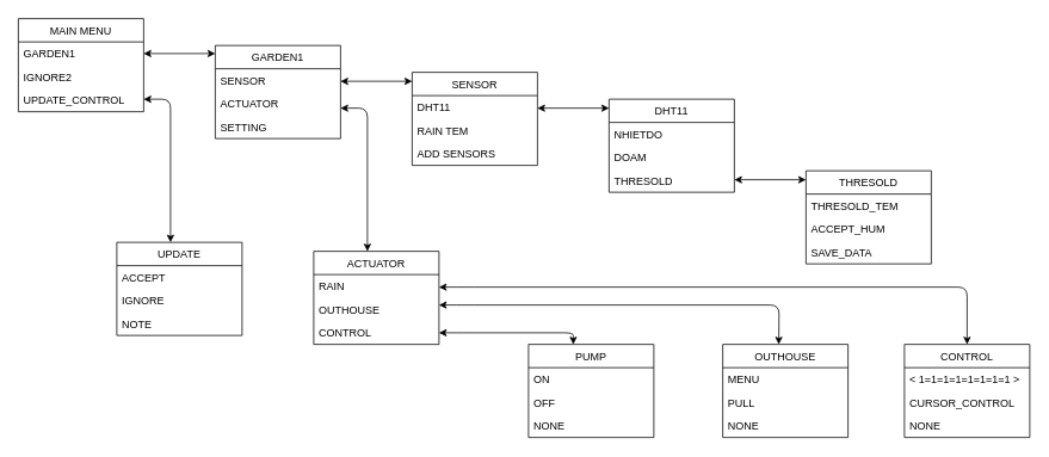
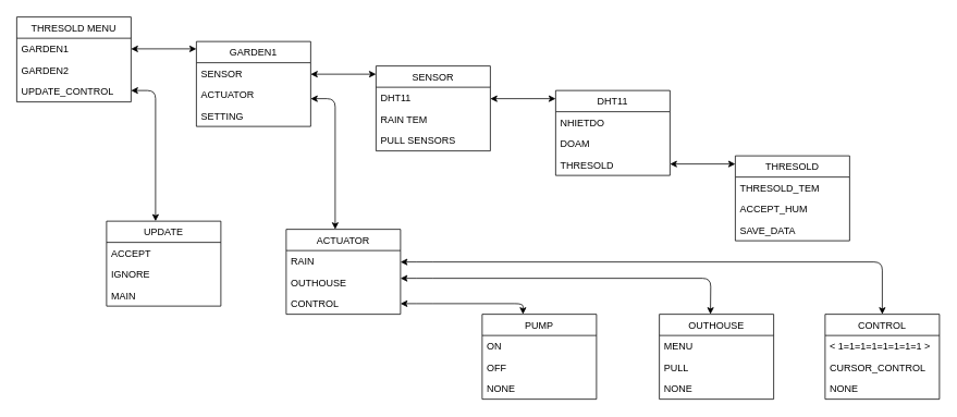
  <mxCell id="0" />
  <mxCell id="1" parent="0" />
- <mxCell id="2" value="MAIN MENU" style="swimlane;fontStyle=0;childLayout=stackLayout;horizontal=1;startSize=26;fillColor=none;horizontalStack=0;resizeParent=1;resizeParentMax=0;resizeLast=0;collapsible=1;marginBottom=0;" vertex="1" parent="1"><mxGeometry x="20" y="20" width="140" height="104" as="geometry" /></mxCell>
+ <mxCell id="2" value="THRESOLD MENU" style="swimlane;fontStyle=0;childLayout=stackLayout;horizontal=1;startSize=26;fillColor=none;horizontalStack=0;resizeParent=1;resizeParentMax=0;resizeLast=0;collapsible=1;marginBottom=0;" vertex="1" parent="1"><mxGeometry x="20" y="20" width="140" height="104" as="geometry" /></mxCell>
  <mxCell id="3" value="GARDEN1" style="text;strokeColor=none;fillColor=none;align=left;verticalAlign=top;spacingLeft=4;spacingRight=4;overflow=hidden;rotatable=0;points=[[0,0.5],[1,0.5]];portConstraint=eastwest;" vertex="1" parent="2"><mxGeometry y="26" width="140" height="26" as="geometry" /></mxCell>
- <mxCell id="4" value="IGNORE2" style="text;strokeColor=none;fillColor=none;align=left;verticalAlign=top;spacingLeft=4;spacingRight=4;overflow=hidden;rotatable=0;points=[[0,0.5],[1,0.5]];portConstraint=eastwest;" vertex="1" parent="2"><mxGeometry y="52" width="140" height="26" as="geometry" /></mxCell>
+ <mxCell id="4" value="GARDEN2" style="text;strokeColor=none;fillColor=none;align=left;verticalAlign=top;spacingLeft=4;spacingRight=4;overflow=hidden;rotatable=0;points=[[0,0.5],[1,0.5]];portConstraint=eastwest;" vertex="1" parent="2"><mxGeometry y="52" width="140" height="26" as="geometry" /></mxCell>
  <mxCell id="5" value="UPDATE_CONTROL" style="text;strokeColor=none;fillColor=none;align=left;verticalAlign=top;spacingLeft=4;spacingRight=4;overflow=hidden;rotatable=0;points=[[0,0.5],[1,0.5]];portConstraint=eastwest;" vertex="1" parent="2"><mxGeometry y="78" width="140" height="26" as="geometry" /></mxCell>
  <mxCell id="6" value="GARDEN1" style="swimlane;fontStyle=0;childLayout=stackLayout;horizontal=1;startSize=26;fillColor=none;horizontalStack=0;resizeParent=1;resizeParentMax=0;resizeLast=0;collapsible=1;marginBottom=0;" vertex="1" parent="1"><mxGeometry x="240" y="50" width="140" height="104" as="geometry" /></mxCell>
  <mxCell id="7" value="SENSOR" style="text;strokeColor=none;fillColor=none;align=left;verticalAlign=top;spacingLeft=4;spacingRight=4;overflow=hidden;rotatable=0;points=[[0,0.5],[1,0.5]];portConstraint=eastwest;" vertex="1" parent="6"><mxGeometry y="26" width="140" height="26" as="geometry" /></mxCell>
  <mxCell id="8" value="ACTUATOR" style="text;strokeColor=none;fillColor=none;align=left;verticalAlign=top;spacingLeft=4;spacingRight=4;overflow=hidden;rotatable=0;points=[[0,0.5],[1,0.5]];portConstraint=eastwest;" vertex="1" parent="6"><mxGeometry y="52" width="140" height="26" as="geometry" /></mxCell>
  <mxCell id="9" value="SETTING" style="text;strokeColor=none;fillColor=none;align=left;verticalAlign=top;spacingLeft=4;spacingRight=4;overflow=hidden;rotatable=0;points=[[0,0.5],[1,0.5]];portConstraint=eastwest;" vertex="1" parent="6"><mxGeometry y="78" width="140" height="26" as="geometry" /></mxCell>
  <mxCell id="10" value="SENSOR" style="swimlane;fontStyle=0;childLayout=stackLayout;horizontal=1;startSize=26;fillColor=none;horizontalStack=0;resizeParent=1;resizeParentMax=0;resizeLast=0;collapsible=1;marginBottom=0;" vertex="1" parent="1"><mxGeometry x="460" y="80" width="140" height="104" as="geometry" /></mxCell>
  <mxCell id="11" value="DHT11" style="text;strokeColor=none;fillColor=none;align=left;verticalAlign=top;spacingLeft=4;spacingRight=4;overflow=hidden;rotatable=0;points=[[0,0.5],[1,0.5]];portConstraint=eastwest;" vertex="1" parent="10"><mxGeometry y="26" width="140" height="26" as="geometry" /></mxCell>
  <mxCell id="12" value="RAIN TEM" style="text;strokeColor=none;fillColor=none;align=left;verticalAlign=top;spacingLeft=4;spacingRight=4;overflow=hidden;rotatable=0;points=[[0,0.5],[1,0.5]];portConstraint=eastwest;" vertex="1" parent="10"><mxGeometry y="52" width="140" height="26" as="geometry" /></mxCell>
- <mxCell id="13" value="ADD SENSORS" style="text;strokeColor=none;fillColor=none;align=left;verticalAlign=top;spacingLeft=4;spacingRight=4;overflow=hidden;rotatable=0;points=[[0,0.5],[1,0.5]];portConstraint=eastwest;" vertex="1" parent="10"><mxGeometry y="78" width="140" height="26" as="geometry" /></mxCell>
+ <mxCell id="13" value="PULL SENSORS" style="text;strokeColor=none;fillColor=none;align=left;verticalAlign=top;spacingLeft=4;spacingRight=4;overflow=hidden;rotatable=0;points=[[0,0.5],[1,0.5]];portConstraint=eastwest;" vertex="1" parent="10"><mxGeometry y="78" width="140" height="26" as="geometry" /></mxCell>
  <mxCell id="14" value="DHT11" style="swimlane;fontStyle=0;childLayout=stackLayout;horizontal=1;startSize=26;fillColor=none;horizontalStack=0;resizeParent=1;resizeParentMax=0;resizeLast=0;collapsible=1;marginBottom=0;" vertex="1" parent="1"><mxGeometry x="680" y="110" width="140" height="104" as="geometry" /></mxCell>
  <mxCell id="15" value="NHIETDO" style="text;strokeColor=none;fillColor=none;align=left;verticalAlign=top;spacingLeft=4;spacingRight=4;overflow=hidden;rotatable=0;points=[[0,0.5],[1,0.5]];portConstraint=eastwest;" vertex="1" parent="14"><mxGeometry y="26" width="140" height="26" as="geometry" /></mxCell>
  <mxCell id="16" value="DOAM" style="text;strokeColor=none;fillColor=none;align=left;verticalAlign=top;spacingLeft=4;spacingRight=4;overflow=hidden;rotatable=0;points=[[0,0.5],[1,0.5]];portConstraint=eastwest;" vertex="1" parent="14"><mxGeometry y="52" width="140" height="26" as="geometry" /></mxCell>
  <mxCell id="17" value="THRESOLD" style="text;strokeColor=none;fillColor=none;align=left;verticalAlign=top;spacingLeft=4;spacingRight=4;overflow=hidden;rotatable=0;points=[[0,0.5],[1,0.5]];portConstraint=eastwest;" vertex="1" parent="14"><mxGeometry y="78" width="140" height="26" as="geometry" /></mxCell>
  <mxCell id="18" value="THRESOLD" style="swimlane;fontStyle=0;childLayout=stackLayout;horizontal=1;startSize=26;fillColor=none;horizontalStack=0;resizeParent=1;resizeParentMax=0;resizeLast=0;collapsible=1;marginBottom=0;" vertex="1" parent="1"><mxGeometry x="900" y="190" width="140" height="104" as="geometry" /></mxCell>
  <mxCell id="19" value="THRESOLD_TEM" style="text;strokeColor=none;fillColor=none;align=left;verticalAlign=top;spacingLeft=4;spacingRight=4;overflow=hidden;rotatable=0;points=[[0,0.5],[1,0.5]];portConstraint=eastwest;" vertex="1" parent="18"><mxGeometry y="26" width="140" height="26" as="geometry" /></mxCell>
  <mxCell id="20" value="ACCEPT_HUM" style="text;strokeColor=none;fillColor=none;align=left;verticalAlign=top;spacingLeft=4;spacingRight=4;overflow=hidden;rotatable=0;points=[[0,0.5],[1,0.5]];portConstraint=eastwest;" vertex="1" parent="18"><mxGeometry y="52" width="140" height="26" as="geometry" /></mxCell>
  <mxCell id="21" value="SAVE_DATA" style="text;strokeColor=none;fillColor=none;align=left;verticalAlign=top;spacingLeft=4;spacingRight=4;overflow=hidden;rotatable=0;points=[[0,0.5],[1,0.5]];portConstraint=eastwest;" vertex="1" parent="18"><mxGeometry y="78" width="140" height="26" as="geometry" /></mxCell>
  <mxCell id="22" value="" style="endArrow=classic;startArrow=classic;html=1;entryX=1;entryY=0.5;entryDx=0;entryDy=0;" edge="1" parent="1" target="3"><mxGeometry width="50" height="50" relative="1" as="geometry"><mxPoint x="240" y="59" as="sourcePoint" /><mxPoint x="450" y="220" as="targetPoint" /></mxGeometry></mxCell>
  <mxCell id="23" value="" style="endArrow=classic;startArrow=classic;html=1;entryX=1;entryY=0.5;entryDx=0;entryDy=0;" edge="1" parent="1"><mxGeometry width="50" height="50" relative="1" as="geometry"><mxPoint x="460" y="90" as="sourcePoint" /><mxPoint x="380" y="90" as="targetPoint" /></mxGeometry></mxCell>
  <mxCell id="24" value="" style="endArrow=classic;startArrow=classic;html=1;entryX=1;entryY=0.5;entryDx=0;entryDy=0;" edge="1" parent="1"><mxGeometry width="50" height="50" relative="1" as="geometry"><mxPoint x="680" y="120" as="sourcePoint" /><mxPoint x="600" y="120" as="targetPoint" /></mxGeometry></mxCell>
  <mxCell id="25" value="" style="endArrow=classic;startArrow=classic;html=1;entryX=1;entryY=0.5;entryDx=0;entryDy=0;" edge="1" parent="1"><mxGeometry width="50" height="50" relative="1" as="geometry"><mxPoint x="900" y="200" as="sourcePoint" /><mxPoint x="820" y="200" as="targetPoint" /></mxGeometry></mxCell>
  <mxCell id="26" value="" style="endArrow=classic;startArrow=classic;html=1;entryX=1;entryY=0.5;entryDx=0;entryDy=0;" edge="1" parent="1"><mxGeometry width="50" height="50" relative="1" as="geometry"><mxPoint x="410" y="280" as="sourcePoint" /><mxPoint x="380" y="120" as="targetPoint" /><Array as="points"><mxPoint x="410" y="120" /></Array></mxGeometry></mxCell>
  <mxCell id="27" value="ACTUATOR" style="swimlane;fontStyle=0;childLayout=stackLayout;horizontal=1;startSize=26;fillColor=none;horizontalStack=0;resizeParent=1;resizeParentMax=0;resizeLast=0;collapsible=1;marginBottom=0;" vertex="1" parent="1"><mxGeometry x="350" y="280" width="140" height="104" as="geometry" /></mxCell>
  <mxCell id="28" value="RAIN" style="text;strokeColor=none;fillColor=none;align=left;verticalAlign=top;spacingLeft=4;spacingRight=4;overflow=hidden;rotatable=0;points=[[0,0.5],[1,0.5]];portConstraint=eastwest;" vertex="1" parent="27"><mxGeometry y="26" width="140" height="26" as="geometry" /></mxCell>
  <mxCell id="29" value="OUTHOUSE" style="text;strokeColor=none;fillColor=none;align=left;verticalAlign=top;spacingLeft=4;spacingRight=4;overflow=hidden;rotatable=0;points=[[0,0.5],[1,0.5]];portConstraint=eastwest;" vertex="1" parent="27"><mxGeometry y="52" width="140" height="26" as="geometry" /></mxCell>
  <mxCell id="30" value="CONTROL" style="text;strokeColor=none;fillColor=none;align=left;verticalAlign=top;spacingLeft=4;spacingRight=4;overflow=hidden;rotatable=0;points=[[0,0.5],[1,0.5]];portConstraint=eastwest;" vertex="1" parent="27"><mxGeometry y="78" width="140" height="26" as="geometry" /></mxCell>
  <mxCell id="31" value="PUMP" style="swimlane;fontStyle=0;childLayout=stackLayout;horizontal=1;startSize=26;fillColor=none;horizontalStack=0;resizeParent=1;resizeParentMax=0;resizeLast=0;collapsible=1;marginBottom=0;" vertex="1" parent="1"><mxGeometry x="590" y="384" width="140" height="104" as="geometry" /></mxCell>
  <mxCell id="32" value="ON" style="text;strokeColor=none;fillColor=none;align=left;verticalAlign=top;spacingLeft=4;spacingRight=4;overflow=hidden;rotatable=0;points=[[0,0.5],[1,0.5]];portConstraint=eastwest;" vertex="1" parent="31"><mxGeometry y="26" width="140" height="26" as="geometry" /></mxCell>
  <mxCell id="33" value="OFF" style="text;strokeColor=none;fillColor=none;align=left;verticalAlign=top;spacingLeft=4;spacingRight=4;overflow=hidden;rotatable=0;points=[[0,0.5],[1,0.5]];portConstraint=eastwest;" vertex="1" parent="31"><mxGeometry y="52" width="140" height="26" as="geometry" /></mxCell>
  <mxCell id="34" value="NONE" style="text;strokeColor=none;fillColor=none;align=left;verticalAlign=top;spacingLeft=4;spacingRight=4;overflow=hidden;rotatable=0;points=[[0,0.5],[1,0.5]];portConstraint=eastwest;" vertex="1" parent="31"><mxGeometry y="78" width="140" height="26" as="geometry" /></mxCell>
  <mxCell id="35" value="CONTROL" style="swimlane;fontStyle=0;childLayout=stackLayout;horizontal=1;startSize=26;fillColor=none;horizontalStack=0;resizeParent=1;resizeParentMax=0;resizeLast=0;collapsible=1;marginBottom=0;" vertex="1" parent="1"><mxGeometry x="1010" y="384" width="140" height="104" as="geometry" /></mxCell>
  <mxCell id="36" value="&lt; 1=1=1=1=1=1=1=1 &gt;" style="text;strokeColor=none;fillColor=none;align=left;verticalAlign=top;spacingLeft=4;spacingRight=4;overflow=hidden;rotatable=0;points=[[0,0.5],[1,0.5]];portConstraint=eastwest;" vertex="1" parent="35"><mxGeometry y="26" width="140" height="26" as="geometry" /></mxCell>
  <mxCell id="37" value="CURSOR_CONTROL" style="text;strokeColor=none;fillColor=none;align=left;verticalAlign=top;spacingLeft=4;spacingRight=4;overflow=hidden;rotatable=0;points=[[0,0.5],[1,0.5]];portConstraint=eastwest;" vertex="1" parent="35"><mxGeometry y="52" width="140" height="26" as="geometry" /></mxCell>
  <mxCell id="38" value="NONE" style="text;strokeColor=none;fillColor=none;align=left;verticalAlign=top;spacingLeft=4;spacingRight=4;overflow=hidden;rotatable=0;points=[[0,0.5],[1,0.5]];portConstraint=eastwest;" vertex="1" parent="35"><mxGeometry y="78" width="140" height="26" as="geometry" /></mxCell>
  <mxCell id="39" value="OUTHOUSE" style="swimlane;fontStyle=0;childLayout=stackLayout;horizontal=1;startSize=26;fillColor=none;horizontalStack=0;resizeParent=1;resizeParentMax=0;resizeLast=0;collapsible=1;marginBottom=0;" vertex="1" parent="1"><mxGeometry x="807" y="384" width="140" height="104" as="geometry" /></mxCell>
  <mxCell id="40" value="MENU" style="text;strokeColor=none;fillColor=none;align=left;verticalAlign=top;spacingLeft=4;spacingRight=4;overflow=hidden;rotatable=0;points=[[0,0.5],[1,0.5]];portConstraint=eastwest;" vertex="1" parent="39"><mxGeometry y="26" width="140" height="26" as="geometry" /></mxCell>
  <mxCell id="41" value="PULL" style="text;strokeColor=none;fillColor=none;align=left;verticalAlign=top;spacingLeft=4;spacingRight=4;overflow=hidden;rotatable=0;points=[[0,0.5],[1,0.5]];portConstraint=eastwest;" vertex="1" parent="39"><mxGeometry y="52" width="140" height="26" as="geometry" /></mxCell>
  <mxCell id="42" value="NONE" style="text;strokeColor=none;fillColor=none;align=left;verticalAlign=top;spacingLeft=4;spacingRight=4;overflow=hidden;rotatable=0;points=[[0,0.5],[1,0.5]];portConstraint=eastwest;" vertex="1" parent="39"><mxGeometry y="78" width="140" height="26" as="geometry" /></mxCell>
  <mxCell id="43" value="" style="endArrow=classic;startArrow=classic;html=1;entryX=1;entryY=0.5;entryDx=0;entryDy=0;" edge="1" parent="1"><mxGeometry width="50" height="50" relative="1" as="geometry"><mxPoint x="640" y="384" as="sourcePoint" /><mxPoint x="490" y="371" as="targetPoint" /><Array as="points"><mxPoint x="640" y="371" /><mxPoint x="520" y="371" /></Array></mxGeometry></mxCell>
  <mxCell id="44" value="" style="endArrow=classic;startArrow=classic;html=1;entryX=1;entryY=0.5;entryDx=0;entryDy=0;exitX=0.447;exitY=0;exitDx=0;exitDy=0;exitPerimeter=0;" edge="1" parent="1" source="39"><mxGeometry width="50" height="50" relative="1" as="geometry"><mxPoint x="640" y="353" as="sourcePoint" /><mxPoint x="490" y="340" as="targetPoint" /><Array as="points"><mxPoint x="870" y="340" /><mxPoint x="520" y="340" /></Array></mxGeometry></mxCell>
  <mxCell id="45" value="" style="endArrow=classic;startArrow=classic;html=1;entryX=1;entryY=0.5;entryDx=0;entryDy=0;exitX=0.5;exitY=0;exitDx=0;exitDy=0;" edge="1" parent="1" source="35"><mxGeometry width="50" height="50" relative="1" as="geometry"><mxPoint x="869.58" y="364" as="sourcePoint" /><mxPoint x="490" y="320" as="targetPoint" /><Array as="points"><mxPoint x="1080" y="320" /><mxPoint x="520" y="320" /></Array></mxGeometry></mxCell>
  <mxCell id="46" value="" style="endArrow=classic;startArrow=classic;html=1;entryX=1;entryY=0.5;entryDx=0;entryDy=0;" edge="1" parent="1"><mxGeometry width="50" height="50" relative="1" as="geometry"><mxPoint x="190" y="270" as="sourcePoint" /><mxPoint x="160" y="110" as="targetPoint" /><Array as="points"><mxPoint x="190" y="110" /></Array></mxGeometry></mxCell>
  <mxCell id="47" value="UPDATE" style="swimlane;fontStyle=0;childLayout=stackLayout;horizontal=1;startSize=26;fillColor=none;horizontalStack=0;resizeParent=1;resizeParentMax=0;resizeLast=0;collapsible=1;marginBottom=0;" vertex="1" parent="1"><mxGeometry x="130" y="270" width="140" height="104" as="geometry" /></mxCell>
  <mxCell id="48" value="ACCEPT" style="text;strokeColor=none;fillColor=none;align=left;verticalAlign=top;spacingLeft=4;spacingRight=4;overflow=hidden;rotatable=0;points=[[0,0.5],[1,0.5]];portConstraint=eastwest;" vertex="1" parent="47"><mxGeometry y="26" width="140" height="26" as="geometry" /></mxCell>
  <mxCell id="49" value="IGNORE" style="text;strokeColor=none;fillColor=none;align=left;verticalAlign=top;spacingLeft=4;spacingRight=4;overflow=hidden;rotatable=0;points=[[0,0.5],[1,0.5]];portConstraint=eastwest;" vertex="1" parent="47"><mxGeometry y="52" width="140" height="26" as="geometry" /></mxCell>
- <mxCell id="50" value="NOTE" style="text;strokeColor=none;fillColor=none;align=left;verticalAlign=top;spacingLeft=4;spacingRight=4;overflow=hidden;rotatable=0;points=[[0,0.5],[1,0.5]];portConstraint=eastwest;" vertex="1" parent="47"><mxGeometry y="78" width="140" height="26" as="geometry" /></mxCell>
+ <mxCell id="50" value="MAIN" style="text;strokeColor=none;fillColor=none;align=left;verticalAlign=top;spacingLeft=4;spacingRight=4;overflow=hidden;rotatable=0;points=[[0,0.5],[1,0.5]];portConstraint=eastwest;" vertex="1" parent="47"><mxGeometry y="78" width="140" height="26" as="geometry" /></mxCell>
